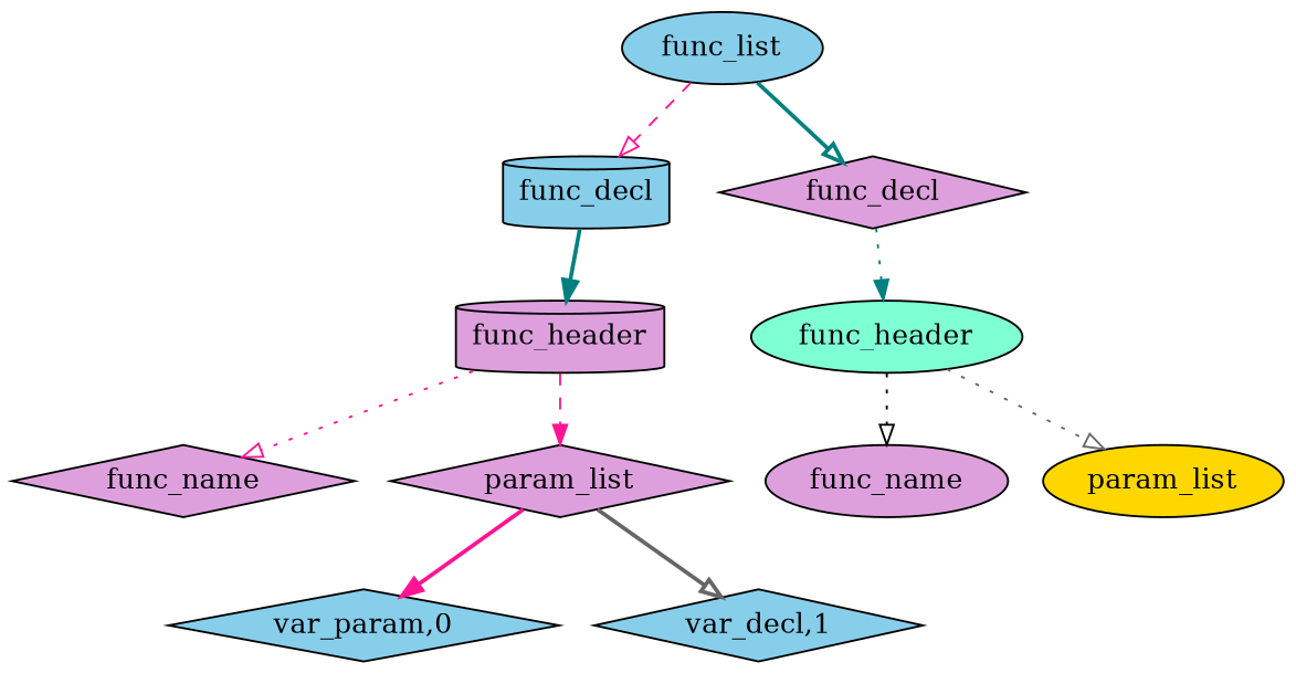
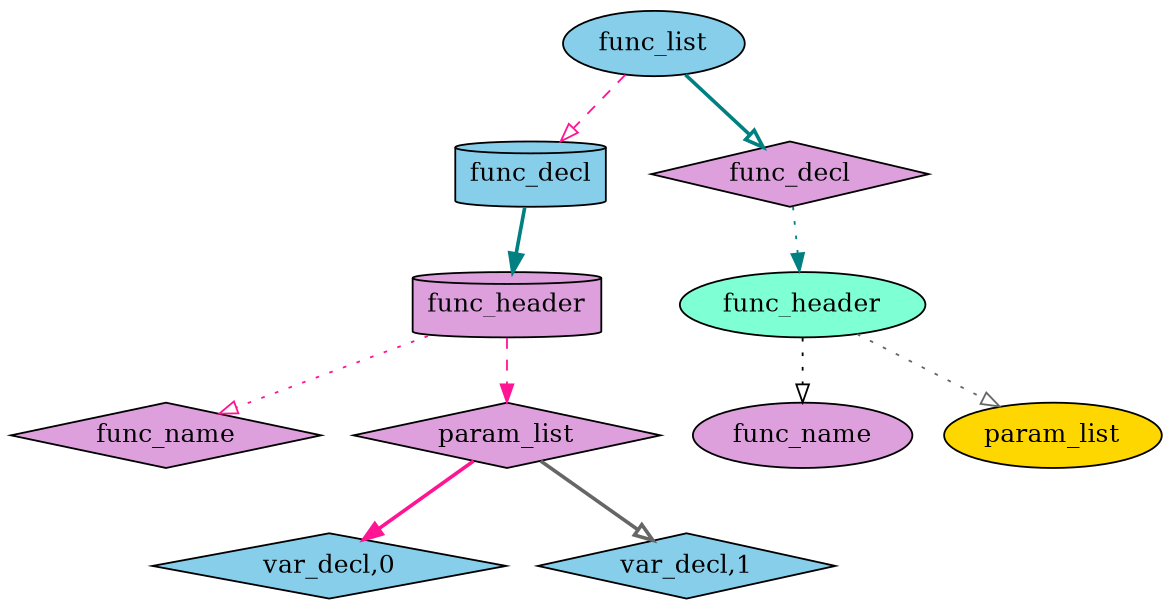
  digraph {
    ordering=out
    node [style=filled fillcolor=plum shape=diamond]
    edge [color=deeppink style=bold arrowhead=onormal]
    n1 [label=func_list fillcolor=skyblue shape=ellipse]
    n2 [label=func_decl fillcolor=skyblue shape=cylinder]
    n3 [label=func_decl]
    n4 [label=func_header shape=cylinder]
    n5 [label=func_name]
    n6 [label=param_list]
-   n7 [label="var_param,0" fillcolor=skyblue]
+   n7 [label="var_decl,0" fillcolor=skyblue]
    n8 [label="var_decl,1" fillcolor=skyblue]
    n9 [label=func_header fillcolor=aquamarine shape=ellipse]
    n10 [label=func_name shape=ellipse]
    n11 [label=param_list fillcolor=gold shape=ellipse]
    n1 -> n2 [style=dashed]
    n1 -> n3 [color=teal]
    n2 -> n4 [color=teal arrowhead=normal]
    n3 -> n9 [color=teal style=dotted arrowhead=normal]
    n4 -> n5 [style=dotted]
    n4 -> n6 [style=dashed arrowhead=normal]
    n6 -> n7 [arrowhead=normal]
    n6 -> n8 [color=gray40]
    n9 -> n10 [color=black style=dotted]
    n9 -> n11 [color=gray40 style=dotted]
  }
